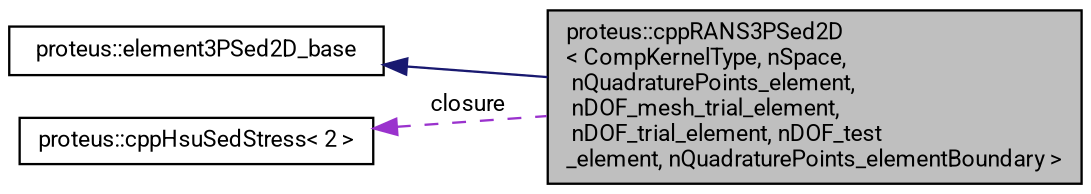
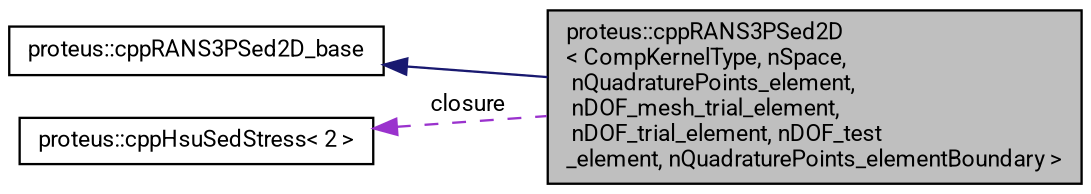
  digraph {
    rankdir=LR
    fontname=Roboto
    node [color=black fillcolor=white fontname=Roboto fontsize=10 shape=record style=filled]
    edge [dir=back fontname=Roboto fontsize=10 labelfontname=Helvetica labelfontsize=10]
    n1 [fillcolor=grey75 fontcolor=black height=0.2 label="proteus::cppRANS3PSed2D\l\< CompKernelType, nSpace,\l nQuadraturePoints_element,\l nDOF_mesh_trial_element,\l nDOF_trial_element, nDOF_test\l_element, nQuadraturePoints_elementBoundary \>" width=0.4]
-   n2 [height=0.2 label="proteus::element3PSed2D_base" width=0.4]
+   n2 [height=0.2 label="proteus::cppRANS3PSed2D_base" width=0.4]
    n3 [height=0.2 label="proteus::cppHsuSedStress\< 2 \>" width=0.4]
    n2 -> n1 [color=midnightblue style=solid]
    n3 -> n1 [color=darkorchid3 label=" closure" style=dashed]
  }
